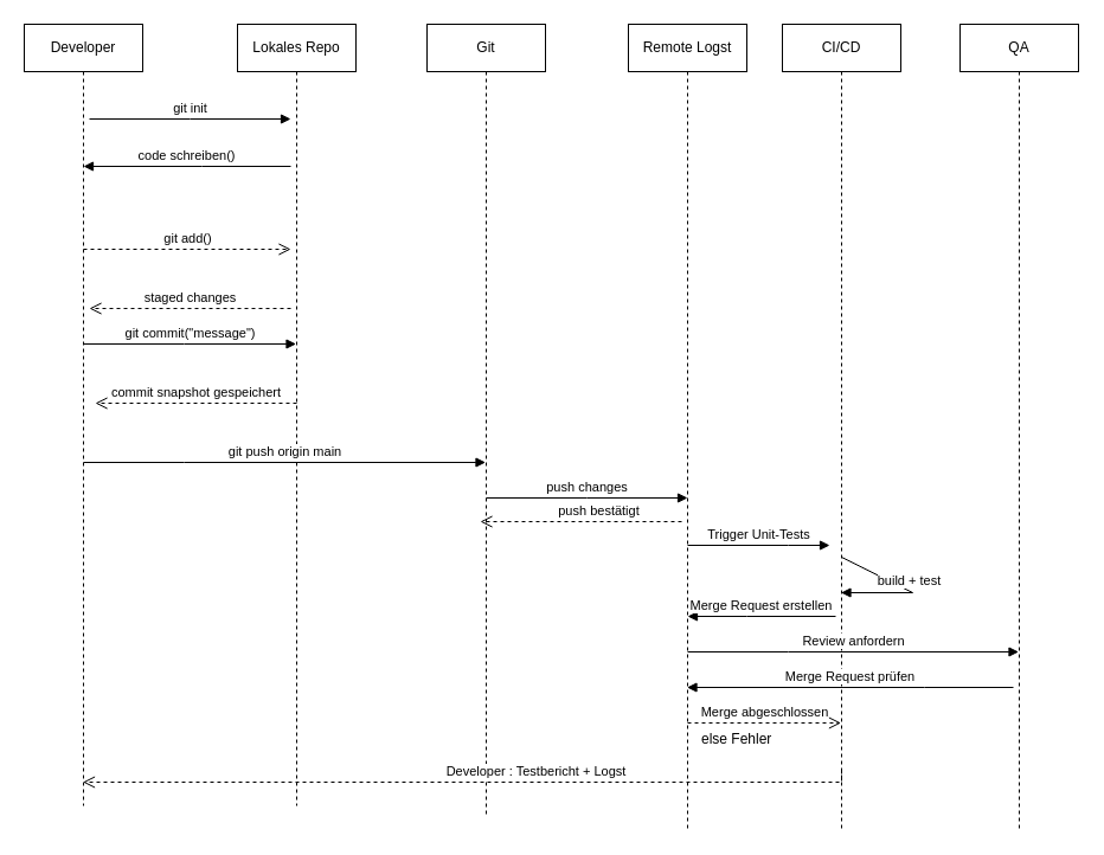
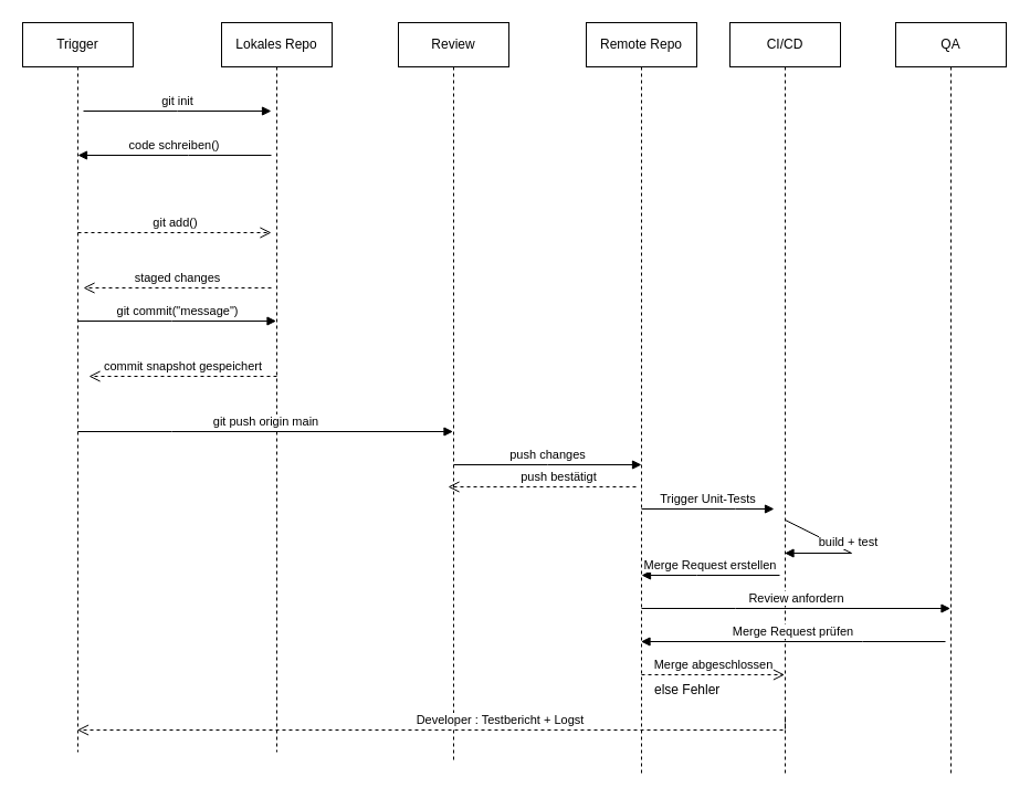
  <mxCell id="0" />
  <mxCell id="1" parent="0" />
- <mxCell id="2" value="Developer" style="shape=umlLifeline;perimeter=lifelinePerimeter;whiteSpace=wrap;html=1;container=0;dropTarget=0;collapsible=0;recursiveResize=0;outlineConnect=0;portConstraint=eastwest;newEdgeStyle={&quot;edgeStyle&quot;:&quot;elbowEdgeStyle&quot;,&quot;elbow&quot;:&quot;vertical&quot;,&quot;curved&quot;:0,&quot;rounded&quot;:0};" parent="1" vertex="1"><mxGeometry x="20" y="20" width="100" height="660" as="geometry" /></mxCell>
+ <mxCell id="2" value="Trigger" style="shape=umlLifeline;perimeter=lifelinePerimeter;whiteSpace=wrap;html=1;container=0;dropTarget=0;collapsible=0;recursiveResize=0;outlineConnect=0;portConstraint=eastwest;newEdgeStyle={&quot;edgeStyle&quot;:&quot;elbowEdgeStyle&quot;,&quot;elbow&quot;:&quot;vertical&quot;,&quot;curved&quot;:0,&quot;rounded&quot;:0};" parent="1" vertex="1"><mxGeometry x="20" y="20" width="100" height="660" as="geometry" /></mxCell>
  <mxCell id="3" value="" style="html=1;points=[];perimeter=orthogonalPerimeter;outlineConnect=0;targetShapes=umlLifeline;portConstraint=eastwest;newEdgeStyle={&quot;edgeStyle&quot;:&quot;elbowEdgeStyle&quot;,&quot;elbow&quot;:&quot;vertical&quot;,&quot;curved&quot;:0,&quot;rounded&quot;:0};" parent="2" vertex="1"><mxGeometry x="50" y="120" height="80" as="geometry" /></mxCell>
  <mxCell id="4" value="Lokales Repo" style="shape=umlLifeline;perimeter=lifelinePerimeter;whiteSpace=wrap;html=1;container=0;dropTarget=0;collapsible=0;recursiveResize=0;outlineConnect=0;portConstraint=eastwest;newEdgeStyle={&quot;edgeStyle&quot;:&quot;elbowEdgeStyle&quot;,&quot;elbow&quot;:&quot;vertical&quot;,&quot;curved&quot;:0,&quot;rounded&quot;:0};" parent="1" vertex="1"><mxGeometry x="200" y="20" width="100" height="660" as="geometry" /></mxCell>
  <mxCell id="5" value="git init" style="html=1;verticalAlign=bottom;endArrow=block;edgeStyle=elbowEdgeStyle;elbow=vertical;curved=0;rounded=0;" parent="1" edge="1"><mxGeometry relative="1" as="geometry"><mxPoint x="75" y="100" as="sourcePoint" /><Array as="points"><mxPoint x="160" y="100" /></Array><mxPoint x="245" y="100" as="targetPoint" /></mxGeometry></mxCell>
  <mxCell id="6" value="staged changes" style="html=1;verticalAlign=bottom;endArrow=open;dashed=1;endSize=8;edgeStyle=elbowEdgeStyle;elbow=vertical;curved=0;rounded=0;" parent="1" edge="1"><mxGeometry relative="1" as="geometry"><mxPoint x="75" y="260" as="targetPoint" /><Array as="points"><mxPoint x="170" y="260" /></Array><mxPoint x="245" y="260" as="sourcePoint" /></mxGeometry></mxCell>
  <mxCell id="7" value="code schreiben()" style="html=1;verticalAlign=bottom;endArrow=block;edgeStyle=elbowEdgeStyle;elbow=vertical;curved=0;rounded=0;" parent="1" target="3" edge="1"><mxGeometry relative="1" as="geometry"><mxPoint x="245" y="140" as="sourcePoint" /><Array as="points"><mxPoint x="170" y="140" /></Array></mxGeometry></mxCell>
  <mxCell id="8" value="git add()" style="html=1;verticalAlign=bottom;endArrow=open;dashed=1;endSize=8;edgeStyle=elbowEdgeStyle;elbow=horizontal;curved=0;rounded=0;" parent="1" source="3" edge="1"><mxGeometry relative="1" as="geometry"><mxPoint x="245" y="210" as="targetPoint" /><Array as="points"><mxPoint x="160" y="210" /></Array></mxGeometry></mxCell>
- <mxCell id="9" value="Git" style="shape=umlLifeline;perimeter=lifelinePerimeter;whiteSpace=wrap;html=1;container=0;dropTarget=0;collapsible=0;recursiveResize=0;outlineConnect=0;portConstraint=eastwest;newEdgeStyle={&quot;edgeStyle&quot;:&quot;elbowEdgeStyle&quot;,&quot;elbow&quot;:&quot;vertical&quot;,&quot;curved&quot;:0,&quot;rounded&quot;:0};" vertex="1" parent="1"><mxGeometry x="360" y="20" width="100" height="670" as="geometry" /></mxCell>
+ <mxCell id="9" value="Review" style="shape=umlLifeline;perimeter=lifelinePerimeter;whiteSpace=wrap;html=1;container=0;dropTarget=0;collapsible=0;recursiveResize=0;outlineConnect=0;portConstraint=eastwest;newEdgeStyle={&quot;edgeStyle&quot;:&quot;elbowEdgeStyle&quot;,&quot;elbow&quot;:&quot;vertical&quot;,&quot;curved&quot;:0,&quot;rounded&quot;:0};" vertex="1" parent="1"><mxGeometry x="360" y="20" width="100" height="670" as="geometry" /></mxCell>
  <mxCell id="10" value="QA" style="shape=umlLifeline;perimeter=lifelinePerimeter;whiteSpace=wrap;html=1;container=0;dropTarget=0;collapsible=0;recursiveResize=0;outlineConnect=0;portConstraint=eastwest;newEdgeStyle={&quot;edgeStyle&quot;:&quot;elbowEdgeStyle&quot;,&quot;elbow&quot;:&quot;vertical&quot;,&quot;curved&quot;:0,&quot;rounded&quot;:0};" vertex="1" parent="1"><mxGeometry x="810" y="20" width="100" height="680" as="geometry" /></mxCell>
- <mxCell id="11" value="Remote Logst" style="shape=umlLifeline;perimeter=lifelinePerimeter;whiteSpace=wrap;html=1;container=0;dropTarget=0;collapsible=0;recursiveResize=0;outlineConnect=0;portConstraint=eastwest;newEdgeStyle={&quot;edgeStyle&quot;:&quot;elbowEdgeStyle&quot;,&quot;elbow&quot;:&quot;vertical&quot;,&quot;curved&quot;:0,&quot;rounded&quot;:0};" vertex="1" parent="1"><mxGeometry x="530" y="20" width="100" height="680" as="geometry" /></mxCell>
+ <mxCell id="11" value="Remote Repo" style="shape=umlLifeline;perimeter=lifelinePerimeter;whiteSpace=wrap;html=1;container=0;dropTarget=0;collapsible=0;recursiveResize=0;outlineConnect=0;portConstraint=eastwest;newEdgeStyle={&quot;edgeStyle&quot;:&quot;elbowEdgeStyle&quot;,&quot;elbow&quot;:&quot;vertical&quot;,&quot;curved&quot;:0,&quot;rounded&quot;:0};" vertex="1" parent="1"><mxGeometry x="530" y="20" width="100" height="680" as="geometry" /></mxCell>
  <mxCell id="12" value="CI/CD" style="shape=umlLifeline;perimeter=lifelinePerimeter;whiteSpace=wrap;html=1;container=0;dropTarget=0;collapsible=0;recursiveResize=0;outlineConnect=0;portConstraint=eastwest;newEdgeStyle={&quot;edgeStyle&quot;:&quot;elbowEdgeStyle&quot;,&quot;elbow&quot;:&quot;vertical&quot;,&quot;curved&quot;:0,&quot;rounded&quot;:0};" vertex="1" parent="1"><mxGeometry x="660" y="20" width="100" height="680" as="geometry" /></mxCell>
  <mxCell id="13" value="git commit(&quot;message&quot;)" style="html=1;verticalAlign=bottom;endArrow=block;edgeStyle=elbowEdgeStyle;elbow=vertical;curved=0;rounded=0;" edge="1" parent="1" target="4"><mxGeometry relative="1" as="geometry"><mxPoint x="70" y="290" as="sourcePoint" /><Array as="points"><mxPoint x="155" y="290" /></Array><mxPoint x="240" y="290" as="targetPoint" /></mxGeometry></mxCell>
  <mxCell id="14" value="commit snapshot gespeichert" style="html=1;verticalAlign=bottom;endArrow=open;dashed=1;endSize=8;edgeStyle=elbowEdgeStyle;elbow=vertical;curved=0;rounded=0;" edge="1" parent="1"><mxGeometry relative="1" as="geometry"><mxPoint x="80" y="340" as="targetPoint" /><Array as="points"><mxPoint x="175" y="340" /></Array><mxPoint x="250" y="340" as="sourcePoint" /></mxGeometry></mxCell>
  <mxCell id="15" value="git push origin main" style="html=1;verticalAlign=bottom;endArrow=block;edgeStyle=elbowEdgeStyle;elbow=vertical;curved=0;rounded=0;" edge="1" parent="1" target="9"><mxGeometry relative="1" as="geometry"><mxPoint x="70" y="390" as="sourcePoint" /><Array as="points"><mxPoint x="155" y="390" /></Array><mxPoint x="310" y="390" as="targetPoint" /></mxGeometry></mxCell>
  <mxCell id="16" value="push bestätigt" style="html=1;verticalAlign=bottom;endArrow=open;dashed=1;endSize=8;edgeStyle=elbowEdgeStyle;elbow=vertical;curved=0;rounded=0;" edge="1" parent="1"><mxGeometry x="-0.176" relative="1" as="geometry"><mxPoint x="405" y="440" as="targetPoint" /><Array as="points"><mxPoint x="500" y="440" /></Array><mxPoint x="575" y="440" as="sourcePoint" /><mxPoint as="offset" /></mxGeometry></mxCell>
  <mxCell id="17" value="push changes" style="html=1;verticalAlign=bottom;endArrow=block;edgeStyle=elbowEdgeStyle;elbow=vertical;curved=0;rounded=0;" edge="1" parent="1"><mxGeometry relative="1" as="geometry"><mxPoint x="410" y="420" as="sourcePoint" /><Array as="points"><mxPoint x="495" y="420" /></Array><mxPoint x="580" y="420" as="targetPoint" /></mxGeometry></mxCell>
  <mxCell id="18" value="Trigger Unit-Tests" style="html=1;verticalAlign=bottom;endArrow=block;edgeStyle=elbowEdgeStyle;elbow=vertical;curved=0;rounded=0;" edge="1" parent="1"><mxGeometry relative="1" as="geometry"><mxPoint x="580" y="460" as="sourcePoint" /><Array as="points"><mxPoint x="665" y="460" /></Array><mxPoint x="700" y="460" as="targetPoint" /><mxPoint as="offset" /></mxGeometry></mxCell>
  <mxCell id="19" value="build + test" style="html=1;verticalAlign=bottom;endArrow=block;edgeStyle=elbowEdgeStyle;elbow=vertical;curved=0;rounded=0;" edge="1" parent="1" target="12"><mxGeometry relative="1" as="geometry"><mxPoint x="710" y="470" as="sourcePoint" /><Array as="points"><mxPoint x="770" y="500" /></Array><mxPoint x="770" y="520" as="targetPoint" /><mxPoint as="offset" /></mxGeometry></mxCell>
  <mxCell id="20" value="Merge Request erstellen" style="html=1;verticalAlign=bottom;endArrow=block;edgeStyle=elbowEdgeStyle;elbow=vertical;curved=0;rounded=0;" edge="1" parent="1"><mxGeometry relative="1" as="geometry"><mxPoint x="705" y="520" as="sourcePoint" /><Array as="points"><mxPoint x="630" y="520" /></Array><mxPoint x="580" y="520" as="targetPoint" /><mxPoint as="offset" /></mxGeometry></mxCell>
  <mxCell id="21" value="Review anfordern" style="html=1;verticalAlign=bottom;endArrow=block;edgeStyle=elbowEdgeStyle;elbow=vertical;curved=0;rounded=0;" edge="1" parent="1" target="10"><mxGeometry relative="1" as="geometry"><mxPoint x="580" y="550" as="sourcePoint" /><Array as="points"><mxPoint x="665" y="550" /></Array><mxPoint x="830" y="550" as="targetPoint" /><mxPoint as="offset" /></mxGeometry></mxCell>
  <mxCell id="22" value="Merge Request prüfen" style="html=1;verticalAlign=bottom;endArrow=block;edgeStyle=elbowEdgeStyle;elbow=vertical;curved=0;rounded=0;" edge="1" parent="1" target="11"><mxGeometry relative="1" as="geometry"><mxPoint x="855" y="580" as="sourcePoint" /><Array as="points"><mxPoint x="780" y="580" /></Array><mxPoint x="730" y="580" as="targetPoint" /><mxPoint as="offset" /></mxGeometry></mxCell>
  <mxCell id="23" value="Merge abgeschlossen" style="html=1;verticalAlign=bottom;endArrow=open;dashed=1;endSize=8;edgeStyle=elbowEdgeStyle;elbow=vertical;curved=0;rounded=0;" edge="1" parent="1" target="12"><mxGeometry relative="1" as="geometry"><mxPoint x="755" y="610" as="targetPoint" /><Array as="points"><mxPoint x="670" y="610" /></Array><mxPoint x="580" y="610" as="sourcePoint" /></mxGeometry></mxCell>
  <mxCell id="24" value="else Fehler" style="text;whiteSpace=wrap;" vertex="1" parent="1"><mxGeometry x="590" y="610" width="90" height="40" as="geometry" /></mxCell>
  <mxCell id="25" value="Developer : Testbericht + Logst" style="html=1;verticalAlign=bottom;endArrow=open;dashed=1;endSize=8;edgeStyle=elbowEdgeStyle;elbow=vertical;curved=0;rounded=0;" edge="1" parent="1" target="2"><mxGeometry x="-0.176" relative="1" as="geometry"><mxPoint x="90" y="660" as="targetPoint" /><Array as="points"><mxPoint x="90" y="660" /></Array><mxPoint x="710" y="650" as="sourcePoint" /><mxPoint as="offset" /></mxGeometry></mxCell>
